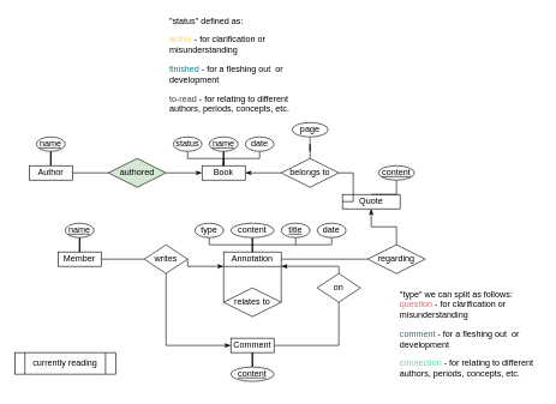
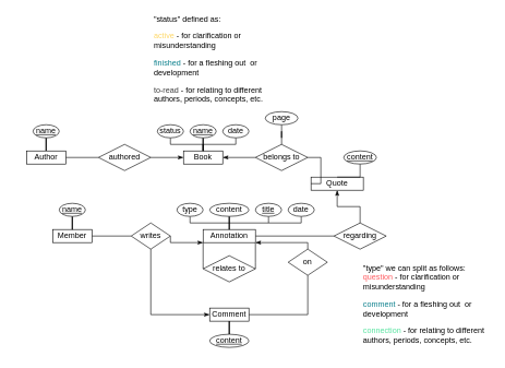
  <mxCell id="0" />
  <mxCell id="1" parent="0" />
  <mxCell id="2" value="Book" style="rounded=0;whiteSpace=wrap;html=1;" vertex="1" parent="1"><mxGeometry x="280" y="230" width="60" height="20" as="geometry" /></mxCell>
  <mxCell id="3" value="" style="edgeStyle=orthogonalEdgeStyle;shape=connector;rounded=0;orthogonalLoop=1;jettySize=auto;html=1;labelBackgroundColor=default;strokeColor=default;align=center;verticalAlign=middle;fontFamily=Helvetica;fontSize=11;fontColor=default;endArrow=none;endFill=0;" edge="1" parent="1" source="4" target="6"><mxGeometry relative="1" as="geometry" /></mxCell>
  <mxCell id="4" value="name" style="ellipse;whiteSpace=wrap;html=1;fontStyle=4" vertex="1" parent="1"><mxGeometry x="50" y="190" width="40" height="20" as="geometry" /></mxCell>
  <mxCell id="5" style="edgeStyle=orthogonalEdgeStyle;shape=connector;rounded=0;orthogonalLoop=1;jettySize=auto;html=1;entryX=0;entryY=0.5;entryDx=0;entryDy=0;labelBackgroundColor=default;strokeColor=default;align=center;verticalAlign=middle;fontFamily=Helvetica;fontSize=11;fontColor=default;endArrow=none;endFill=0;" edge="1" parent="1" source="6" target="10"><mxGeometry relative="1" as="geometry" /></mxCell>
  <mxCell id="6" value="Author" style="rounded=0;whiteSpace=wrap;html=1;" vertex="1" parent="1"><mxGeometry x="40" y="230" width="60" height="20" as="geometry" /></mxCell>
  <mxCell id="7" value="" style="edgeStyle=orthogonalEdgeStyle;shape=connector;rounded=0;orthogonalLoop=1;jettySize=auto;html=1;labelBackgroundColor=default;strokeColor=default;align=center;verticalAlign=middle;fontFamily=Helvetica;fontSize=11;fontColor=default;endArrow=none;endFill=0;" edge="1" parent="1" source="8" target="2"><mxGeometry relative="1" as="geometry" /></mxCell>
  <mxCell id="8" value="name" style="ellipse;whiteSpace=wrap;html=1;fontStyle=4" vertex="1" parent="1"><mxGeometry x="290" y="190" width="40" height="20" as="geometry" /></mxCell>
  <mxCell id="9" style="edgeStyle=orthogonalEdgeStyle;shape=connector;rounded=0;orthogonalLoop=1;jettySize=auto;html=1;entryX=0;entryY=0.5;entryDx=0;entryDy=0;labelBackgroundColor=default;strokeColor=default;align=center;verticalAlign=middle;fontFamily=Helvetica;fontSize=11;fontColor=default;endArrow=classicThin;endFill=1;" edge="1" parent="1" source="10" target="2"><mxGeometry relative="1" as="geometry" /></mxCell>
- <mxCell id="10" value="authored" style="rhombus;whiteSpace=wrap;html=1;fillColor=#d5e8d4;" vertex="1" parent="1"><mxGeometry x="150" y="220" width="80" height="40" as="geometry" /></mxCell>
+ <mxCell id="10" value="authored" style="rhombus;whiteSpace=wrap;html=1;" vertex="1" parent="1"><mxGeometry x="150" y="220" width="80" height="40" as="geometry" /></mxCell>
  <mxCell id="11" value="" style="edgeStyle=orthogonalEdgeStyle;shape=connector;rounded=0;orthogonalLoop=1;jettySize=auto;html=1;labelBackgroundColor=default;strokeColor=default;align=center;verticalAlign=middle;fontFamily=Helvetica;fontSize=11;fontColor=default;endArrow=none;endFill=0;" edge="1" parent="1" source="12" target="2"><mxGeometry relative="1" as="geometry"><Array as="points"><mxPoint x="360" y="220" /><mxPoint x="310" y="220" /></Array></mxGeometry></mxCell>
  <mxCell id="12" value="date" style="ellipse;whiteSpace=wrap;html=1;" vertex="1" parent="1"><mxGeometry x="340" y="190" width="40" height="20" as="geometry" /></mxCell>
  <mxCell id="13" style="edgeStyle=orthogonalEdgeStyle;shape=connector;rounded=0;orthogonalLoop=1;jettySize=auto;html=1;entryX=0;entryY=0.5;entryDx=0;entryDy=0;labelBackgroundColor=default;strokeColor=default;align=center;verticalAlign=middle;fontFamily=Helvetica;fontSize=11;fontColor=default;endArrow=none;endFill=0;" edge="1" parent="1" source="14" target="28"><mxGeometry relative="1" as="geometry" /></mxCell>
  <mxCell id="14" value="Member" style="rounded=0;whiteSpace=wrap;html=1;" vertex="1" parent="1"><mxGeometry x="80" y="350" width="60" height="20" as="geometry" /></mxCell>
  <mxCell id="15" value="" style="edgeStyle=orthogonalEdgeStyle;shape=connector;rounded=0;orthogonalLoop=1;jettySize=auto;html=1;labelBackgroundColor=default;strokeColor=default;align=center;verticalAlign=middle;fontFamily=Helvetica;fontSize=11;fontColor=default;endArrow=none;endFill=0;" edge="1" parent="1" source="16" target="14"><mxGeometry relative="1" as="geometry" /></mxCell>
  <mxCell id="16" value="name" style="ellipse;whiteSpace=wrap;html=1;fontStyle=4" vertex="1" parent="1"><mxGeometry x="90" y="310" width="40" height="20" as="geometry" /></mxCell>
  <mxCell id="17" style="edgeStyle=orthogonalEdgeStyle;shape=connector;rounded=0;orthogonalLoop=1;jettySize=auto;html=1;entryX=0;entryY=0.5;entryDx=0;entryDy=0;labelBackgroundColor=default;strokeColor=default;align=center;verticalAlign=middle;fontFamily=Helvetica;fontSize=11;fontColor=default;endArrow=none;endFill=0;" edge="1" parent="1" source="19" target="52"><mxGeometry relative="1" as="geometry"><Array as="points"><mxPoint x="310" y="400" /><mxPoint x="310" y="400" /></Array></mxGeometry></mxCell>
  <mxCell id="18" style="edgeStyle=orthogonalEdgeStyle;shape=connector;rounded=0;orthogonalLoop=1;jettySize=auto;html=1;entryX=0;entryY=0.5;entryDx=0;entryDy=0;labelBackgroundColor=default;strokeColor=default;align=center;verticalAlign=middle;fontFamily=Helvetica;fontSize=11;fontColor=default;endArrow=none;endFill=0;" edge="1" parent="1" source="19" target="30"><mxGeometry relative="1" as="geometry" /></mxCell>
  <mxCell id="19" value="Annotation" style="rounded=0;whiteSpace=wrap;html=1;" vertex="1" parent="1"><mxGeometry x="310" y="350" width="80" height="20" as="geometry" /></mxCell>
  <mxCell id="20" style="edgeStyle=orthogonalEdgeStyle;shape=connector;rounded=0;orthogonalLoop=1;jettySize=auto;html=1;entryX=0.5;entryY=0;entryDx=0;entryDy=0;labelBackgroundColor=default;strokeColor=default;align=center;verticalAlign=middle;fontFamily=Helvetica;fontSize=11;fontColor=default;endArrow=none;endFill=0;" edge="1" parent="1" source="21" target="19"><mxGeometry relative="1" as="geometry" /></mxCell>
  <mxCell id="21" value="content" style="ellipse;whiteSpace=wrap;html=1;" vertex="1" parent="1"><mxGeometry x="320" y="310" width="60" height="20" as="geometry" /></mxCell>
  <mxCell id="22" style="edgeStyle=orthogonalEdgeStyle;shape=connector;rounded=0;orthogonalLoop=1;jettySize=auto;html=1;labelBackgroundColor=default;strokeColor=default;align=center;verticalAlign=middle;fontFamily=Helvetica;fontSize=11;fontColor=default;endArrow=none;endFill=0;" edge="1" parent="1" source="23"><mxGeometry relative="1" as="geometry"><mxPoint x="410" y="340" as="targetPoint" /><Array as="points"><mxPoint x="460" y="340" /></Array></mxGeometry></mxCell>
  <mxCell id="23" value="date" style="ellipse;whiteSpace=wrap;html=1;" vertex="1" parent="1"><mxGeometry x="440" y="310" width="40" height="20" as="geometry" /></mxCell>
  <mxCell id="24" style="edgeStyle=orthogonalEdgeStyle;shape=connector;rounded=0;orthogonalLoop=1;jettySize=auto;html=1;labelBackgroundColor=default;strokeColor=default;align=center;verticalAlign=middle;fontFamily=Helvetica;fontSize=11;fontColor=default;endArrow=none;endFill=0;" edge="1" parent="1" source="25"><mxGeometry relative="1" as="geometry"><mxPoint x="350" y="340" as="targetPoint" /><Array as="points"><mxPoint x="410" y="340" /></Array></mxGeometry></mxCell>
  <mxCell id="25" value="title" style="ellipse;whiteSpace=wrap;html=1;fontStyle=4" vertex="1" parent="1"><mxGeometry x="390" y="310" width="40" height="20" as="geometry" /></mxCell>
  <mxCell id="26" style="edgeStyle=orthogonalEdgeStyle;shape=connector;rounded=0;orthogonalLoop=1;jettySize=auto;html=1;entryX=0;entryY=1;entryDx=0;entryDy=0;labelBackgroundColor=default;strokeColor=default;align=center;verticalAlign=middle;fontFamily=Helvetica;fontSize=11;fontColor=default;endArrow=classicThin;endFill=1;exitX=1;exitY=0.5;exitDx=0;exitDy=0;" edge="1" parent="1" source="28" target="19"><mxGeometry relative="1" as="geometry"><Array as="points"><mxPoint x="260" y="370" /></Array></mxGeometry></mxCell>
  <mxCell id="27" style="edgeStyle=orthogonalEdgeStyle;shape=connector;rounded=0;orthogonalLoop=1;jettySize=auto;html=1;entryX=0;entryY=0.5;entryDx=0;entryDy=0;labelBackgroundColor=default;strokeColor=default;align=center;verticalAlign=middle;fontFamily=Helvetica;fontSize=11;fontColor=default;endArrow=classicThin;endFill=1;" edge="1" parent="1" source="28" target="46"><mxGeometry relative="1" as="geometry"><Array as="points"><mxPoint x="230" y="480" /></Array></mxGeometry></mxCell>
  <mxCell id="28" value="writes" style="rhombus;whiteSpace=wrap;html=1;" vertex="1" parent="1"><mxGeometry x="200" y="340" width="60" height="40" as="geometry" /></mxCell>
  <mxCell id="29" style="edgeStyle=orthogonalEdgeStyle;shape=connector;rounded=0;orthogonalLoop=1;jettySize=auto;html=1;entryX=0.5;entryY=1;entryDx=0;entryDy=0;labelBackgroundColor=default;strokeColor=default;align=center;verticalAlign=middle;fontFamily=Helvetica;fontSize=11;fontColor=default;endArrow=classicThin;endFill=1;" edge="1" parent="1" source="30" target="37"><mxGeometry relative="1" as="geometry" /></mxCell>
  <mxCell id="30" value="regarding" style="rhombus;whiteSpace=wrap;html=1;" vertex="1" parent="1"><mxGeometry x="510" y="340" width="80" height="40" as="geometry" /></mxCell>
  <mxCell id="31" value="" style="edgeStyle=orthogonalEdgeStyle;shape=connector;rounded=0;orthogonalLoop=1;jettySize=auto;html=1;labelBackgroundColor=default;strokeColor=default;align=center;verticalAlign=middle;fontFamily=Helvetica;fontSize=11;fontColor=default;endArrow=none;endFill=0;" edge="1" parent="1" source="32" target="2"><mxGeometry relative="1" as="geometry"><Array as="points"><mxPoint x="260" y="220" /><mxPoint x="310" y="220" /></Array></mxGeometry></mxCell>
  <mxCell id="32" value="status" style="ellipse;whiteSpace=wrap;html=1;" vertex="1" parent="1"><mxGeometry x="240" y="190" width="40" height="20" as="geometry" /></mxCell>
- <mxCell id="33" value="currently reading" style="shape=process;whiteSpace=wrap;html=1;backgroundOutline=1;" vertex="1" parent="1"><mxGeometry x="20" y="490" width="140" height="30" as="geometry" /></mxCell>
  <mxCell id="34" style="edgeStyle=orthogonalEdgeStyle;shape=connector;rounded=0;orthogonalLoop=1;jettySize=auto;html=1;labelBackgroundColor=default;strokeColor=default;align=center;verticalAlign=middle;fontFamily=Helvetica;fontSize=11;fontColor=default;endArrow=none;endFill=0;" edge="1" parent="1" source="35"><mxGeometry relative="1" as="geometry"><mxPoint x="350" y="340" as="targetPoint" /><Array as="points"><mxPoint x="290" y="340" /></Array></mxGeometry></mxCell>
  <mxCell id="35" value="type" style="ellipse;whiteSpace=wrap;html=1;" vertex="1" parent="1"><mxGeometry x="270" y="310" width="40" height="20" as="geometry" /></mxCell>
  <mxCell id="36" value="&lt;p&gt;&lt;span style=&quot;font-weight: 400;&quot;&gt;&lt;font style=&quot;font-size: 12px;&quot;&gt;&quot;type&quot; we can split as follows: &lt;font color=&quot;#ff5a5f&quot;&gt;question&lt;/font&gt; - for clarification or misunderstanding&lt;/font&gt;&lt;/span&gt;&lt;/p&gt;&lt;p&gt;&lt;span style=&quot;font-weight: 400;&quot;&gt;&lt;font style=&quot;font-size: 12px;&quot;&gt;&lt;font color=&quot;#087e8b&quot;&gt;comment&lt;/font&gt; - for a fleshing out&amp;nbsp; or development&lt;/font&gt;&lt;/span&gt;&lt;/p&gt;&lt;p&gt;&lt;span style=&quot;font-weight: 400;&quot;&gt;&lt;font style=&quot;font-size: 12px;&quot;&gt;&lt;font color=&quot;#56e39f&quot;&gt;connection&lt;/font&gt; - for relating to different authors, periods, concepts, etc.&lt;/font&gt;&lt;/span&gt;&lt;/p&gt;" style="text;html=1;strokeColor=none;fillColor=none;spacing=5;spacingTop=-20;whiteSpace=wrap;overflow=hidden;rounded=0;" vertex="1" parent="1"><mxGeometry x="550" y="400" width="200" height="140" as="geometry" /></mxCell>
  <mxCell id="37" value="Quote" style="rounded=0;whiteSpace=wrap;html=1;" vertex="1" parent="1"><mxGeometry x="475" y="270" width="80" height="20" as="geometry" /></mxCell>
  <mxCell id="38" value="" style="edgeStyle=orthogonalEdgeStyle;shape=connector;rounded=0;orthogonalLoop=1;jettySize=auto;html=1;labelBackgroundColor=default;strokeColor=default;align=center;verticalAlign=middle;fontFamily=Helvetica;fontSize=11;fontColor=default;endArrow=none;endFill=0;" edge="1" parent="1" source="39" target="37"><mxGeometry relative="1" as="geometry" /></mxCell>
  <mxCell id="39" value="content" style="ellipse;whiteSpace=wrap;html=1;fontStyle=4" vertex="1" parent="1"><mxGeometry x="525" y="230" width="50" height="20" as="geometry" /></mxCell>
  <mxCell id="40" style="edgeStyle=orthogonalEdgeStyle;shape=connector;rounded=0;orthogonalLoop=1;jettySize=auto;html=1;exitX=1;exitY=0.5;exitDx=0;exitDy=0;entryX=0;entryY=0.5;entryDx=0;entryDy=0;labelBackgroundColor=default;strokeColor=default;align=center;verticalAlign=middle;fontFamily=Helvetica;fontSize=11;fontColor=default;endArrow=none;endFill=0;" edge="1" parent="1" source="42" target="37"><mxGeometry relative="1" as="geometry" /></mxCell>
  <mxCell id="41" style="edgeStyle=orthogonalEdgeStyle;shape=connector;rounded=0;orthogonalLoop=1;jettySize=auto;html=1;entryX=1;entryY=0.5;entryDx=0;entryDy=0;labelBackgroundColor=default;strokeColor=default;align=center;verticalAlign=middle;fontFamily=Helvetica;fontSize=11;fontColor=default;endArrow=classicThin;endFill=1;" edge="1" parent="1" source="42" target="2"><mxGeometry relative="1" as="geometry" /></mxCell>
  <mxCell id="42" value="belongs to" style="rhombus;whiteSpace=wrap;html=1;" vertex="1" parent="1"><mxGeometry x="390" y="220" width="80" height="40" as="geometry" /></mxCell>
  <mxCell id="43" value="" style="edgeStyle=orthogonalEdgeStyle;shape=connector;rounded=0;orthogonalLoop=1;jettySize=auto;html=1;labelBackgroundColor=default;strokeColor=default;align=center;verticalAlign=middle;fontFamily=Helvetica;fontSize=11;fontColor=default;endArrow=none;endFill=0;" edge="1" parent="1" source="44" target="42"><mxGeometry relative="1" as="geometry" /></mxCell>
  <mxCell id="44" value="page" style="ellipse;whiteSpace=wrap;html=1;" vertex="1" parent="1"><mxGeometry x="405" y="170" width="50" height="20" as="geometry" /></mxCell>
  <mxCell id="45" style="edgeStyle=orthogonalEdgeStyle;shape=connector;rounded=0;orthogonalLoop=1;jettySize=auto;html=1;entryX=0.5;entryY=1;entryDx=0;entryDy=0;labelBackgroundColor=default;strokeColor=default;align=center;verticalAlign=middle;fontFamily=Helvetica;fontSize=11;fontColor=default;endArrow=none;endFill=0;" edge="1" parent="1" source="46" target="50"><mxGeometry relative="1" as="geometry" /></mxCell>
  <mxCell id="46" value="Comment" style="rounded=0;whiteSpace=wrap;html=1;" vertex="1" parent="1"><mxGeometry x="320" y="470" width="60" height="20" as="geometry" /></mxCell>
  <mxCell id="47" style="edgeStyle=orthogonalEdgeStyle;shape=connector;rounded=0;orthogonalLoop=1;jettySize=auto;html=1;entryX=0.5;entryY=1;entryDx=0;entryDy=0;labelBackgroundColor=default;strokeColor=default;align=center;verticalAlign=middle;fontFamily=Helvetica;fontSize=11;fontColor=default;endArrow=none;endFill=0;" edge="1" parent="1" source="48" target="46"><mxGeometry relative="1" as="geometry" /></mxCell>
  <mxCell id="48" value="content" style="ellipse;whiteSpace=wrap;html=1;fontStyle=4" vertex="1" parent="1"><mxGeometry x="320" y="510" width="60" height="20" as="geometry" /></mxCell>
  <mxCell id="49" style="edgeStyle=orthogonalEdgeStyle;shape=connector;rounded=0;orthogonalLoop=1;jettySize=auto;html=1;entryX=1;entryY=1;entryDx=0;entryDy=0;labelBackgroundColor=default;strokeColor=default;align=center;verticalAlign=middle;fontFamily=Helvetica;fontSize=11;fontColor=default;endArrow=classicThin;endFill=1;" edge="1" parent="1" source="50" target="19"><mxGeometry relative="1" as="geometry"><Array as="points"><mxPoint x="470" y="370" /></Array></mxGeometry></mxCell>
  <mxCell id="50" value="on" style="rhombus;whiteSpace=wrap;html=1;" vertex="1" parent="1"><mxGeometry x="440" y="380" width="60" height="40" as="geometry" /></mxCell>
  <mxCell id="51" style="edgeStyle=orthogonalEdgeStyle;shape=connector;rounded=0;orthogonalLoop=1;jettySize=auto;html=1;labelBackgroundColor=default;strokeColor=default;align=center;verticalAlign=middle;fontFamily=Helvetica;fontSize=11;fontColor=default;endArrow=none;endFill=0;entryX=1;entryY=1;entryDx=0;entryDy=0;exitX=1;exitY=0.5;exitDx=0;exitDy=0;" edge="1" parent="1" source="52" target="19"><mxGeometry relative="1" as="geometry"><mxPoint x="390" y="389.97" as="targetPoint" /><mxPoint x="389.949" y="439.996" as="sourcePoint" /><Array as="points"><mxPoint x="390" y="400" /><mxPoint x="390" y="400" /></Array></mxGeometry></mxCell>
- <mxCell id="52" value="relates to" style="rhombus;whiteSpace=wrap;html=1;" vertex="1" parent="1"><mxGeometry x="310" y="400" width="80" height="40" as="geometry" /></mxCell>
+ <mxCell id="52" value="relates to" style="rhombus;whiteSpace=wrap;html=1;" vertex="1" parent="1"><mxGeometry x="310" y="390" width="80" height="40" as="geometry" /></mxCell>
  <mxCell id="53" value="&lt;p&gt;&lt;span style=&quot;font-weight: 400;&quot;&gt;&lt;font style=&quot;font-size: 12px;&quot;&gt;&quot;status&quot; defined as:&amp;nbsp;&lt;/font&gt;&lt;/span&gt;&lt;/p&gt;&lt;p&gt;&lt;span style=&quot;font-weight: 400;&quot;&gt;&lt;font style=&quot;font-size: 12px;&quot;&gt;&lt;font color=&quot;#fed766&quot;&gt;active&lt;/font&gt;&amp;nbsp;- for clarification or misunderstanding&lt;/font&gt;&lt;/span&gt;&lt;/p&gt;&lt;p&gt;&lt;span style=&quot;font-weight: 400;&quot;&gt;&lt;font style=&quot;font-size: 12px;&quot;&gt;&lt;font color=&quot;#087e8b&quot;&gt;finished&lt;/font&gt;&amp;nbsp;- for a fleshing out&amp;nbsp; or development&lt;/font&gt;&lt;/span&gt;&lt;/p&gt;&lt;p&gt;&lt;span style=&quot;font-weight: 400;&quot;&gt;&lt;font style=&quot;font-size: 12px;&quot;&gt;&lt;font color=&quot;#3c3c3c&quot;&gt;to-read&lt;/font&gt;&amp;nbsp;- for relating to different authors, periods, concepts, etc.&lt;/font&gt;&lt;/span&gt;&lt;/p&gt;" style="text;html=1;strokeColor=none;fillColor=none;spacing=5;spacingTop=-20;whiteSpace=wrap;overflow=hidden;rounded=0;" vertex="1" parent="1"><mxGeometry x="230" y="20" width="200" height="140" as="geometry" /></mxCell>
